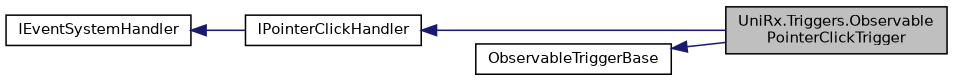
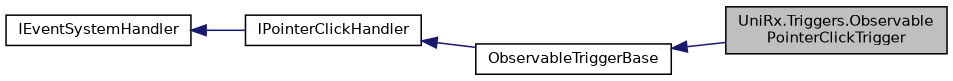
  digraph {
    rankdir=LR
    node [color=black fillcolor=white fontname=Helvetica fontsize=10 shape=record style=filled]
    edge [color=midnightblue dir=back fontname=Helvetica fontsize=10 labelfontname=Helvetica labelfontsize=10 style=solid]
    n1 [fillcolor=grey75 fontcolor=black height=0.2 label="UniRx.Triggers.Observable\lPointerClickTrigger" width=0.4]
    n2 [height=0.2 label=ObservableTriggerBase width=0.4]
    n3 [height=0.2 label=IEventSystemHandler width=0.4]
    n4 [height=0.2 label=IPointerClickHandler width=0.4]
    n2 -> n1
    n3 -> n4
-   n4 -> n1
+   n4 -> n2
  }
